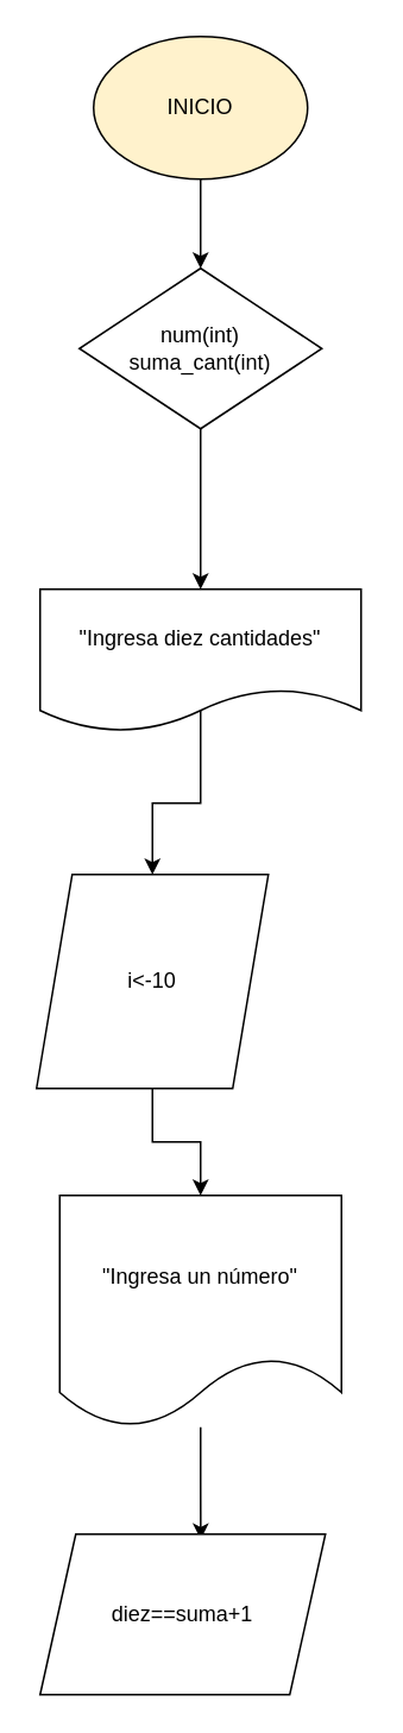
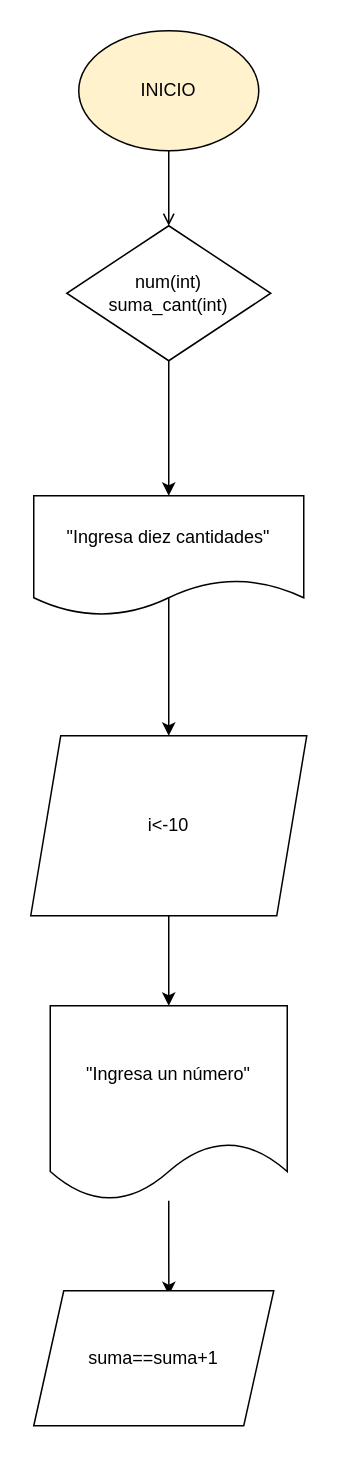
  <mxCell id="0" />
  <mxCell id="1" parent="0" />
- <mxCell id="2" style="edgeStyle=orthogonalEdgeStyle;rounded=0;orthogonalLoop=1;jettySize=auto;html=1;entryX=0.5;entryY=0;entryDx=0;entryDy=0;" edge="1" parent="1" source="3" target="5"><mxGeometry relative="1" as="geometry" /></mxCell>
+ <mxCell id="2" style="edgeStyle=orthogonalEdgeStyle;rounded=0;orthogonalLoop=1;jettySize=auto;html=1;entryX=0.5;entryY=0;entryDx=0;entryDy=0;endArrow=open;" edge="1" parent="1" source="3" target="5"><mxGeometry relative="1" as="geometry" /></mxCell>
  <mxCell id="3" value="INICIO" style="ellipse;whiteSpace=wrap;html=1;fillColor=#fff2cc;" parent="1" vertex="1"><mxGeometry x="52" y="20" width="120" height="80" as="geometry" /></mxCell>
  <mxCell id="4" style="edgeStyle=orthogonalEdgeStyle;rounded=0;orthogonalLoop=1;jettySize=auto;html=1;entryX=0.5;entryY=0;entryDx=0;entryDy=0;" edge="1" parent="1" source="5" target="7"><mxGeometry relative="1" as="geometry" /></mxCell>
  <mxCell id="5" value="num(int)&lt;br&gt;suma_cant(int)&lt;br&gt;" style="rhombus;whiteSpace=wrap;html=1;" parent="1" vertex="1"><mxGeometry x="44" y="150" width="136" height="90" as="geometry" /></mxCell>
  <mxCell id="6" style="edgeStyle=orthogonalEdgeStyle;rounded=0;orthogonalLoop=1;jettySize=auto;html=1;entryX=0.5;entryY=0;entryDx=0;entryDy=0;exitX=0.5;exitY=0.838;exitDx=0;exitDy=0;exitPerimeter=0;" edge="1" parent="1" source="7" target="9"><mxGeometry relative="1" as="geometry" /></mxCell>
  <mxCell id="7" value="&quot;Ingresa diez cantidades&quot;" style="shape=document;whiteSpace=wrap;html=1;boundedLbl=1;" vertex="1" parent="1"><mxGeometry x="22" y="330" width="180" height="80" as="geometry" /></mxCell>
  <mxCell id="8" style="edgeStyle=orthogonalEdgeStyle;rounded=0;orthogonalLoop=1;jettySize=auto;html=1;entryX=0.5;entryY=0;entryDx=0;entryDy=0;" edge="1" parent="1" source="9" target="11"><mxGeometry relative="1" as="geometry" /></mxCell>
- <mxCell id="9" value="i&amp;lt;-10" style="shape=parallelogram;perimeter=parallelogramPerimeter;whiteSpace=wrap;html=1;fixedSize=1;" vertex="1" parent="1"><mxGeometry x="20" y="490" width="130" height="120" as="geometry" /></mxCell>
+ <mxCell id="9" value="i&amp;lt;-10" style="shape=parallelogram;perimeter=parallelogramPerimeter;whiteSpace=wrap;html=1;fixedSize=1;" vertex="1" parent="1"><mxGeometry x="20" y="490" width="184" height="120" as="geometry" /></mxCell>
  <mxCell id="10" style="edgeStyle=orthogonalEdgeStyle;rounded=0;orthogonalLoop=1;jettySize=auto;html=1;entryX=0.563;entryY=0.033;entryDx=0;entryDy=0;entryPerimeter=0;" edge="1" parent="1" source="11" target="12"><mxGeometry relative="1" as="geometry" /></mxCell>
  <mxCell id="11" value="&quot;Ingresa un número&quot;" style="shape=document;whiteSpace=wrap;html=1;boundedLbl=1;" vertex="1" parent="1"><mxGeometry x="33" y="670" width="158" height="130" as="geometry" /></mxCell>
- <mxCell id="12" value="diez==suma+1" style="shape=parallelogram;perimeter=parallelogramPerimeter;whiteSpace=wrap;html=1;fixedSize=1;" vertex="1" parent="1"><mxGeometry x="22" y="860" width="160" height="90" as="geometry" /></mxCell>
+ <mxCell id="12" value="suma==suma+1" style="shape=parallelogram;perimeter=parallelogramPerimeter;whiteSpace=wrap;html=1;fixedSize=1;" vertex="1" parent="1"><mxGeometry x="22" y="860" width="160" height="90" as="geometry" /></mxCell>
